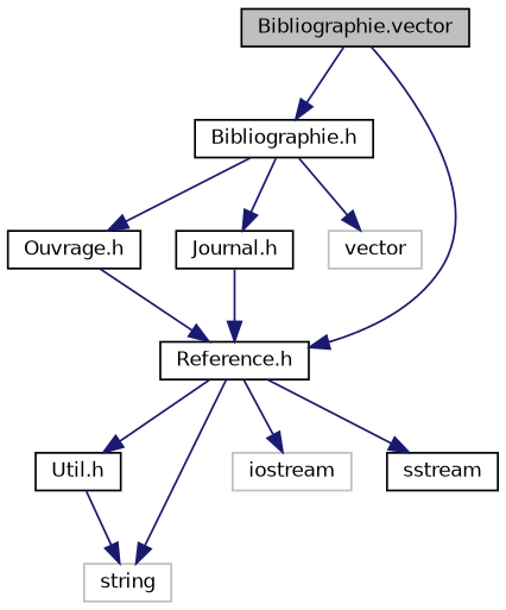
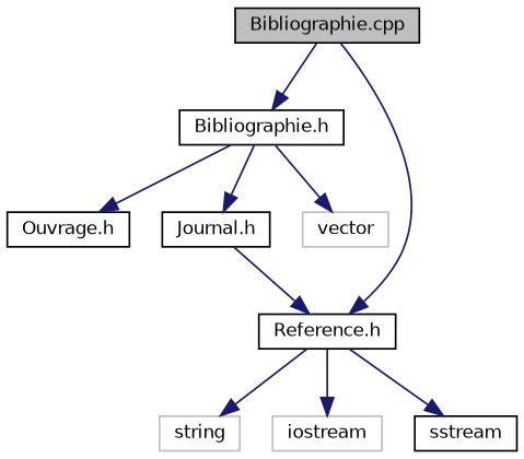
  digraph {
    node [color=black fillcolor=white fontname=Helvetica fontsize=10 shape=record style=filled]
    edge [color=midnightblue fontname=Helvetica fontsize=10 labelfontname=Helvetica labelfontsize=10 style=solid]
-   n1 [fillcolor=grey75 fontcolor=black height=0.2 label="Bibliographie.vector" width=0.4]
+   n1 [fillcolor=grey75 fontcolor=black height=0.2 label="Bibliographie.cpp" width=0.4]
    n2 [height=0.2 label="Bibliographie.h" width=0.4]
    n3 [height=0.2 label="Reference.h" width=0.4]
    n4 [height=0.2 label="Ouvrage.h" width=0.4]
    n5 [height=0.2 label="Journal.h" width=0.4]
    n6 [color=grey75 height=0.2 label=vector width=0.4]
-   n7 [height=0.2 label="Util.h" width=0.4]
    n8 [color=grey75 height=0.2 label=string width=0.4]
    n9 [color=grey75 height=0.2 label=iostream width=0.4]
    n10 [height=0.2 label=sstream width=0.4]
    n1 -> n2
    n1 -> n3
    n2 -> n4
    n2 -> n5
    n2 -> n6
-   n3 -> n7
    n3 -> n8
    n3 -> n9
    n3 -> n10
-   n4 -> n3
    n5 -> n3
-   n7 -> n8
  }
